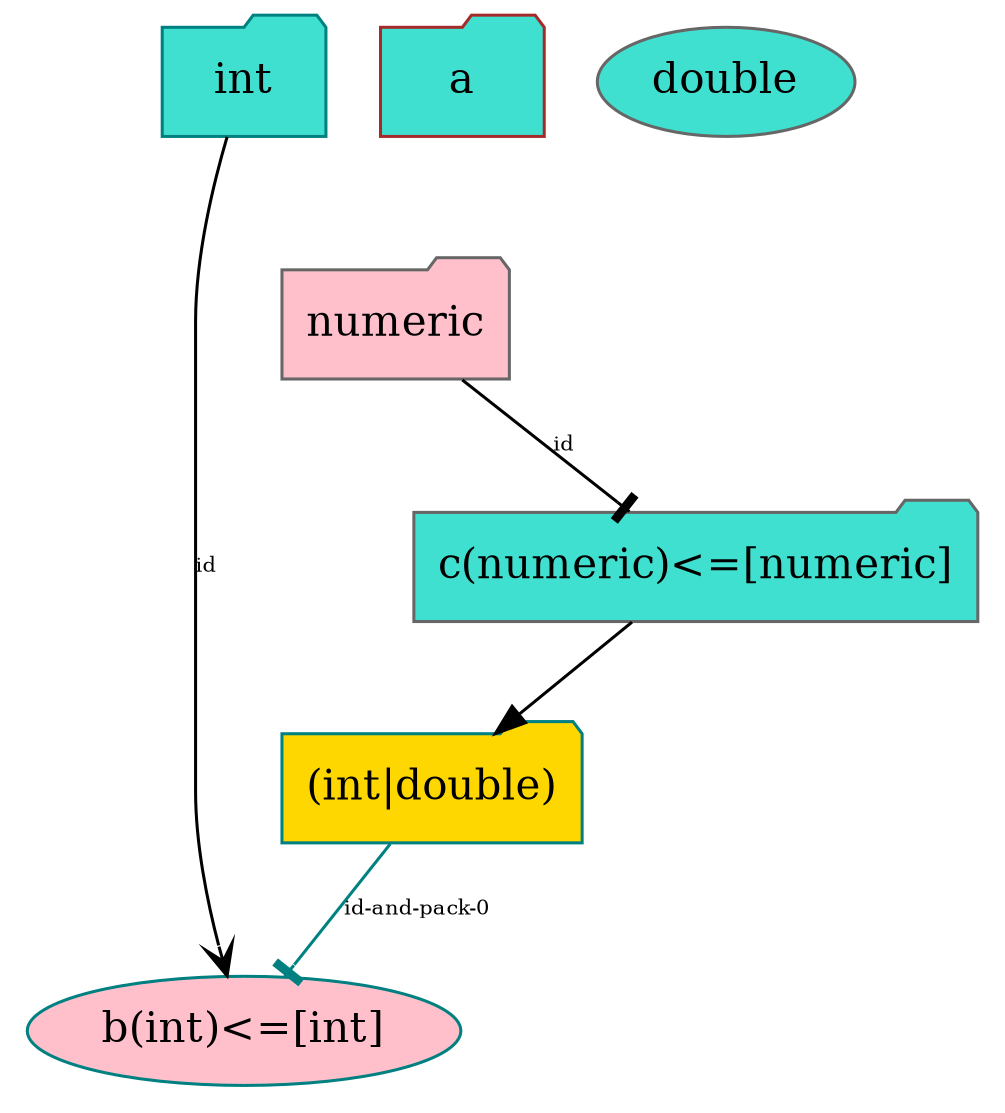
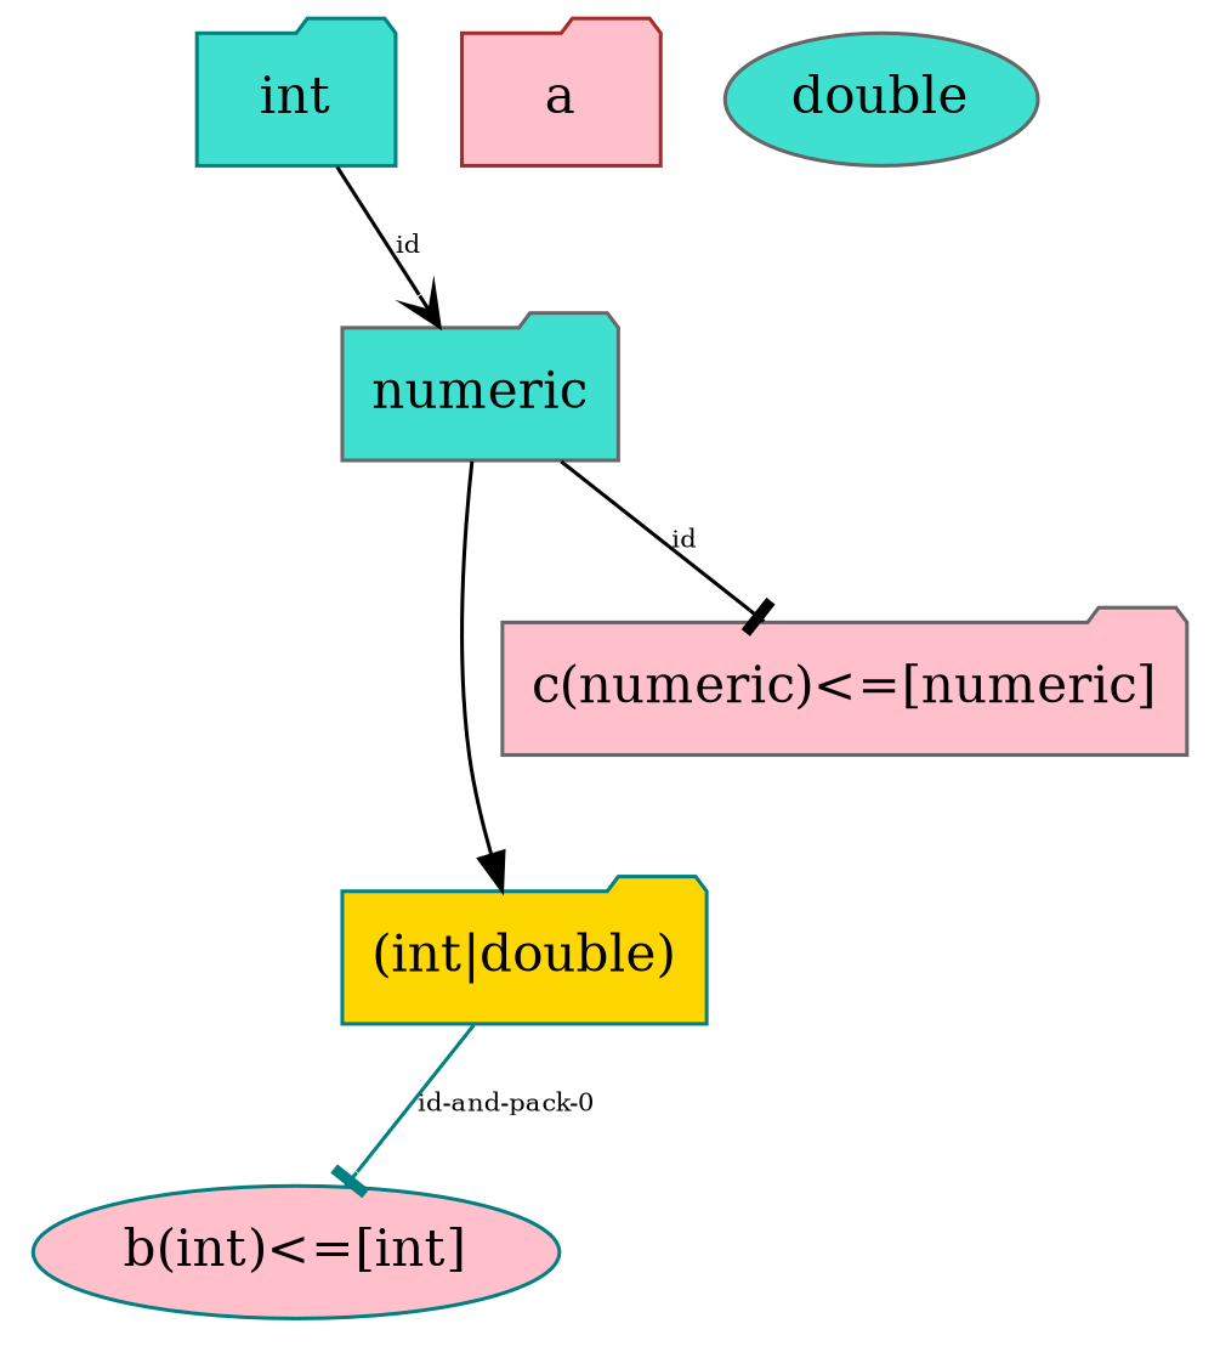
  digraph {
    fontname="DejaVu Serif"
    node [color=teal fillcolor=pink fontname="DejaVu Serif" shape=folder style=filled]
    edge [arrowhead=tee color=black fontname="DejaVu Serif" fontsize=7 style=solid]
    n1 [fillcolor=gold1 label="(int|double)"]
    n2 [label="b(int)<=[int]" shape=ellipse]
-   n3 [color=gray40 fillcolor=turquoise label="c(numeric)<=[numeric]"]
+   n3 [color=gray40 label="c(numeric)<=[numeric]"]
    n4 [fillcolor=turquoise label=int]
-   n5 [color=gray40 label=numeric]
-   n6 [color=brown fillcolor=turquoise label=a]
+   n5 [color=gray40 fillcolor=turquoise label=numeric]
+   n6 [color=brown label=a]
    n7 [color=gray40 fillcolor=turquoise label=double shape=ellipse]
    n1 -> n2 [color=teal label="id-and-pack-0"]
-   n3 -> n1 [arrowhead=normal fontsize=""]
-   n4 -> n2 [arrowhead=vee label=id]
+   n5 -> n1 [arrowhead=normal fontsize=""]
+   n4 -> n5 [arrowhead=vee label=id]
    n5 -> n3 [label=id]
  }
